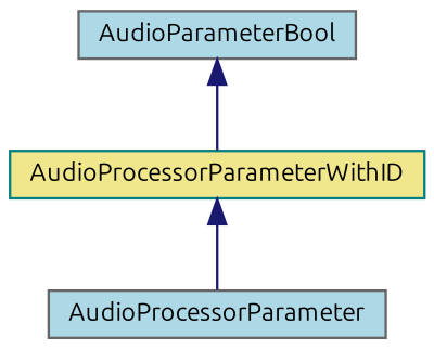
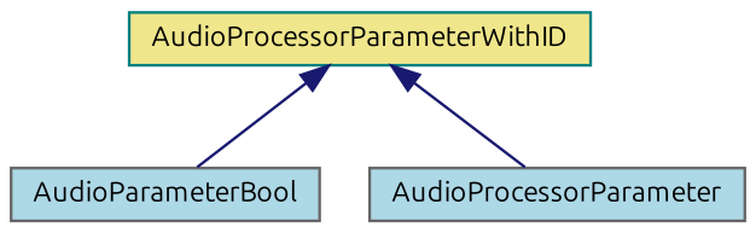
  digraph {
    fontname=Ubuntu
    node [color=gray40 fillcolor=lightblue fontname=Ubuntu fontsize=10 shape=record style=filled]
    edge [color=midnightblue dir=back fontname=Ubuntu fontsize=10 labelfontname=Helvetica labelfontsize=10 style=solid]
    n1 [fontcolor=black height=0.2 label=AudioParameterBool width=0.4]
    n2 [color=teal fillcolor=khaki height=0.2 label=AudioProcessorParameterWithID width=0.4]
    n3 [height=0.2 label=AudioProcessorParameter width=0.4]
-   n1 -> n2
+   n2 -> n1
    n2 -> n3
  }
